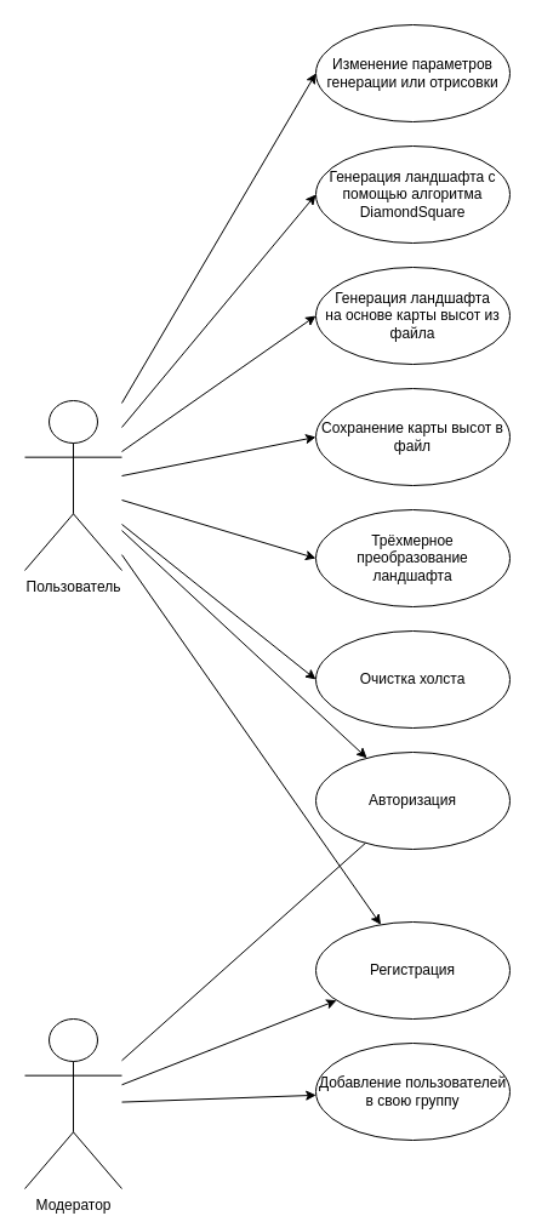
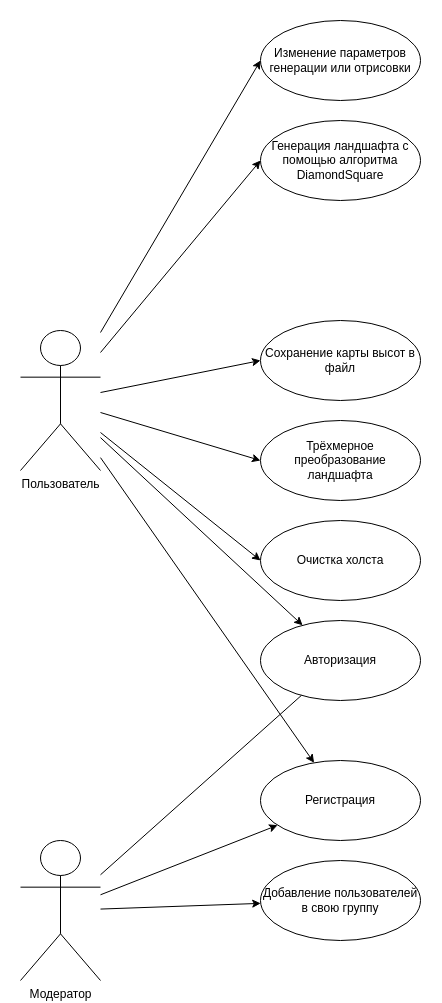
  <mxCell id="0" />
  <mxCell id="1" parent="0" />
  <mxCell id="2" value="Изменение параметров генерации или отрисовки" style="ellipse;whiteSpace=wrap;html=1;" parent="1" vertex="1"><mxGeometry x="260" y="20" width="160" height="80" as="geometry" /></mxCell>
  <mxCell id="3" value="&lt;div&gt;Генерация ландшафта с помощью алгоритма DiamondSquare&lt;br&gt;&lt;/div&gt;" style="ellipse;whiteSpace=wrap;html=1;" parent="1" vertex="1"><mxGeometry x="260" y="120" width="160" height="80" as="geometry" /></mxCell>
- <mxCell id="4" value="Генерация ландшафта &lt;br&gt;на основе карты высот из файла" style="ellipse;whiteSpace=wrap;html=1;" parent="1" vertex="1"><mxGeometry x="260" y="220" width="160" height="80" as="geometry" /></mxCell>
  <mxCell id="5" value="Сохранение карты высот в файл" style="ellipse;whiteSpace=wrap;html=1;" parent="1" vertex="1"><mxGeometry x="260" y="320" width="160" height="80" as="geometry" /></mxCell>
  <mxCell id="6" value="" style="endArrow=classic;html=1;rounded=0;entryX=0;entryY=0.5;entryDx=0;entryDy=0;" parent="1" source="12" target="2" edge="1"><mxGeometry width="50" height="50" relative="1" as="geometry"><mxPoint x="140" y="400" as="sourcePoint" /><mxPoint x="420" y="230" as="targetPoint" /></mxGeometry></mxCell>
  <mxCell id="7" value="" style="endArrow=classic;html=1;rounded=0;entryX=0;entryY=0.5;entryDx=0;entryDy=0;" parent="1" source="12" target="3" edge="1"><mxGeometry width="50" height="50" relative="1" as="geometry"><mxPoint x="140" y="400" as="sourcePoint" /><mxPoint x="270" y="170" as="targetPoint" /></mxGeometry></mxCell>
- <mxCell id="8" value="" style="endArrow=classic;html=1;rounded=0;entryX=0;entryY=0.5;entryDx=0;entryDy=0;" parent="1" source="12" target="4" edge="1"><mxGeometry width="50" height="50" relative="1" as="geometry"><mxPoint x="140" y="400" as="sourcePoint" /><mxPoint x="280" y="180" as="targetPoint" /></mxGeometry></mxCell>
  <mxCell id="9" value="" style="endArrow=classic;html=1;rounded=0;entryX=0;entryY=0.5;entryDx=0;entryDy=0;" parent="1" source="12" target="5" edge="1"><mxGeometry width="50" height="50" relative="1" as="geometry"><mxPoint x="140" y="400" as="sourcePoint" /><mxPoint x="270" y="410" as="targetPoint" /></mxGeometry></mxCell>
  <mxCell id="10" value="Трёхмерное преобразование ландшафта" style="ellipse;whiteSpace=wrap;html=1;" parent="1" vertex="1"><mxGeometry x="260" y="420" width="160" height="80" as="geometry" /></mxCell>
  <mxCell id="11" value="" style="endArrow=classic;html=1;rounded=0;entryX=0;entryY=0.5;entryDx=0;entryDy=0;" parent="1" source="12" target="10" edge="1"><mxGeometry width="50" height="50" relative="1" as="geometry"><mxPoint x="140" y="400" as="sourcePoint" /><mxPoint x="270" y="530" as="targetPoint" /></mxGeometry></mxCell>
  <mxCell id="12" value="&lt;div&gt;Пользователь&lt;/div&gt;" style="shape=umlActor;verticalLabelPosition=bottom;verticalAlign=top;html=1;outlineConnect=0;" parent="1" vertex="1"><mxGeometry x="20" y="330" width="80" height="140" as="geometry" /></mxCell>
  <mxCell id="13" value="Модератор" style="shape=umlActor;verticalLabelPosition=bottom;verticalAlign=top;html=1;outlineConnect=0;" parent="1" vertex="1"><mxGeometry x="20" y="840" width="80" height="140" as="geometry" /></mxCell>
  <mxCell id="14" value="Добавление пользователей в свою группу" style="ellipse;whiteSpace=wrap;html=1;" parent="1" vertex="1"><mxGeometry x="260" y="860" width="160" height="80" as="geometry" /></mxCell>
  <mxCell id="15" value="Авторизация" style="ellipse;whiteSpace=wrap;html=1;" parent="1" vertex="1"><mxGeometry x="260" y="620" width="160" height="80" as="geometry" /></mxCell>
  <mxCell id="16" value="Регистрация" style="ellipse;whiteSpace=wrap;html=1;" parent="1" vertex="1"><mxGeometry x="260" y="760" width="160" height="80" as="geometry" /></mxCell>
  <mxCell id="17" value="" style="endArrow=none;html=1;rounded=0;" parent="1" source="13" target="15" edge="1"><mxGeometry width="50" height="50" relative="1" as="geometry"><mxPoint x="100" y="640" as="sourcePoint" /><mxPoint x="260" y="768" as="targetPoint" /></mxGeometry></mxCell>
  <mxCell id="18" value="" style="endArrow=classic;html=1;rounded=0;" parent="1" source="13" target="16" edge="1"><mxGeometry width="50" height="50" relative="1" as="geometry"><mxPoint x="110" y="887.143" as="sourcePoint" /><mxPoint x="308.404" y="724.168" as="targetPoint" /></mxGeometry></mxCell>
  <mxCell id="19" value="" style="endArrow=classic;html=1;rounded=0;" parent="1" source="13" target="14" edge="1"><mxGeometry width="50" height="50" relative="1" as="geometry"><mxPoint x="110" y="901.429" as="sourcePoint" /><mxPoint x="291.377" y="817.218" as="targetPoint" /></mxGeometry></mxCell>
  <mxCell id="20" value="" style="endArrow=classic;html=1;rounded=0;" parent="1" source="12" target="16" edge="1"><mxGeometry width="50" height="50" relative="1" as="geometry"><mxPoint x="120" y="925.714" as="sourcePoint" /><mxPoint x="281.776" y="908.381" as="targetPoint" /></mxGeometry></mxCell>
  <mxCell id="21" value="" style="endArrow=classic;html=1;rounded=0;" parent="1" source="12" target="15" edge="1"><mxGeometry width="50" height="50" relative="1" as="geometry"><mxPoint x="130" y="935.714" as="sourcePoint" /><mxPoint x="291.776" y="918.381" as="targetPoint" /></mxGeometry></mxCell>
  <mxCell id="22" value="Очистка холста" style="ellipse;whiteSpace=wrap;html=1;" vertex="1" parent="1"><mxGeometry x="260" y="520" width="160" height="80" as="geometry" /></mxCell>
  <mxCell id="23" value="" style="endArrow=classic;html=1;rounded=0;entryX=0;entryY=0.5;entryDx=0;entryDy=0;" edge="1" parent="1" source="12" target="22"><mxGeometry width="50" height="50" relative="1" as="geometry"><mxPoint x="110" y="422" as="sourcePoint" /><mxPoint x="270" y="470" as="targetPoint" /></mxGeometry></mxCell>
